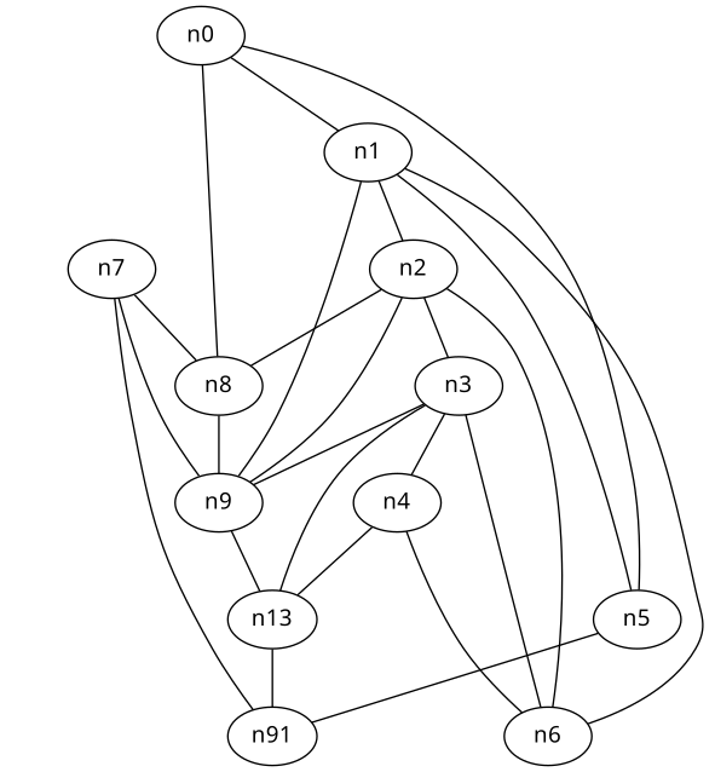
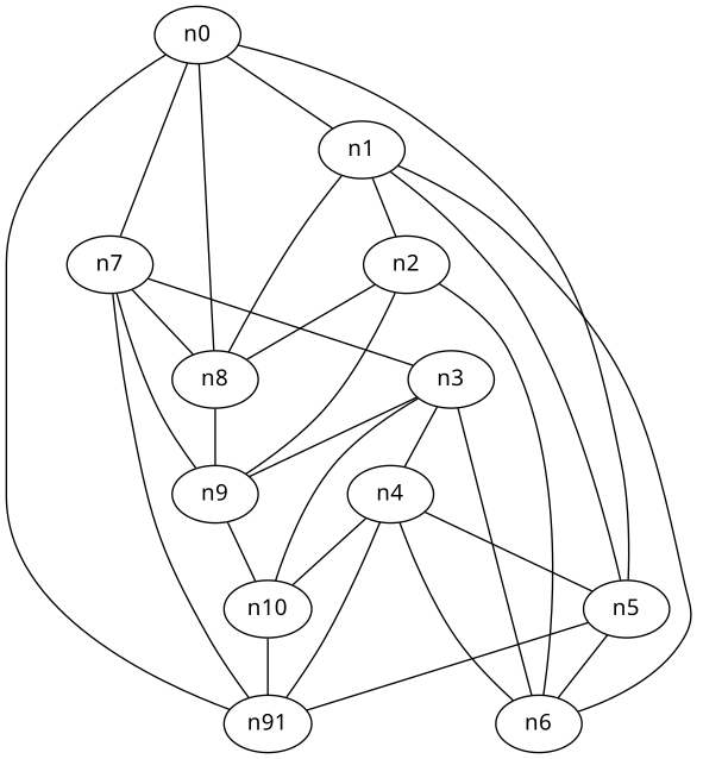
  strict graph {
    edge_default="{}"
    fontname="Noto Sans"
    node_default="{}"
    node [fontname="Noto Sans"]
    edge [fontname="Noto Sans"]
    n0 [dim3pos="0.9965939394523563,-0.02656620382379454,0.07806892250585967"]
    n1 [dim3pos="-0.5047907865848446,-0.07849408425038058,-0.8596655980768034"]
    n5 [dim3pos="-0.07493014781973689,0.6817581920096224,-0.7277301976525937"]
    n7 [dim3pos="-0.0378465506542547,-0.18705981364658883,0.9816192055588961"]
    n8 [dim3pos="-0.18353420805413306,0.10167634551704227,-0.9777408221181323"]
    n11 [dim3pos="0.47779758787289844,0.1682411611953699,-0.8622090098708511" label=n91]
    n2 [dim3pos="0.4683755180655243,0.16543953370927433,-0.8679021458453191"]
    n6 [dim3pos="-0.24046197716079853,0.25906570301882115,0.9354480205010236"]
    n9 [dim3pos="0.44862034830453296,-0.6770998203115994,-0.58333148073897"]
    n3 [dim3pos="-0.8577023002113164,0.505541910635553,-0.09367038381031305"]
-   n10 [dim3pos="0.5115462162472458,0.12364198630789518,0.8503135467961006" label=n13]
+   n10 [dim3pos="0.5115462162472458,0.12364198630789518,0.8503135467961006"]
    n4 [dim3pos="0.1764049556024321,0.2779999430740869,0.9442443133478265"]
    n0 -- n1
    n0 -- n5
+   n0 -- n7
    n0 -- n8
+   n0 -- n11
    n1 -- n5
-   n1 -- n9
+   n1 -- n8
    n1 -- n2
    n1 -- n6
    n5 -- n11
+   n5 -- n6
    n7 -- n8
    n7 -- n11
    n7 -- n9
    n8 -- n9
    n2 -- n8
    n2 -- n6
    n2 -- n9
-   n2 -- n3
+   n7 -- n3
    n9 -- n10
    n3 -- n6
    n3 -- n9
    n3 -- n10
    n3 -- n4
    n10 -- n11
+   n4 -- n5
+   n4 -- n11
    n4 -- n6
    n4 -- n10
  }
